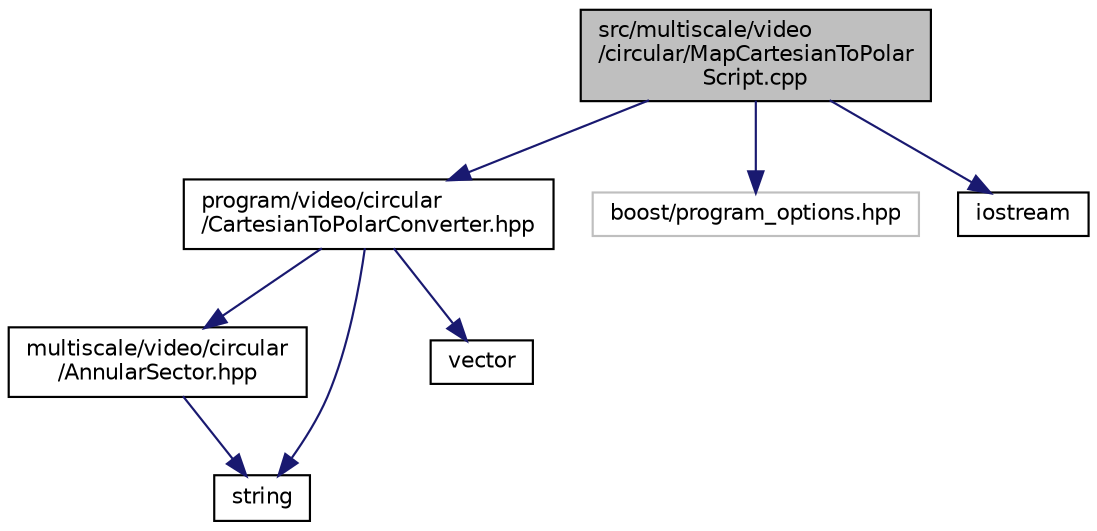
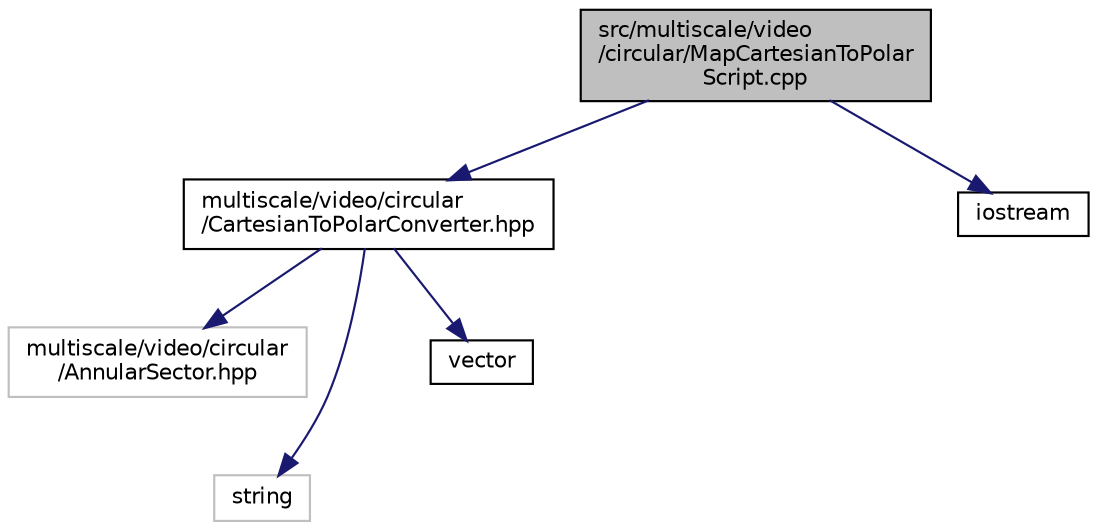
  digraph {
    node [color=black fillcolor=white fontname=Helvetica fontsize=10 shape=record style=filled]
    edge [color=midnightblue fontname=Helvetica fontsize=10 labelfontname=Helvetica labelfontsize=10 style=solid]
    n1 [fillcolor=grey75 fontcolor=black height=0.2 label="src/multiscale/video\l/circular/MapCartesianToPolar\lScript.cpp" width=0.4]
-   n2 [height=0.2 label="program/video/circular\l/CartesianToPolarConverter.hpp" width=0.4]
-   n3 [color=grey75 height=0.2 label="boost/program_options.hpp" width=0.4]
+   n2 [height=0.2 label="multiscale/video/circular\l/CartesianToPolarConverter.hpp" width=0.4]
    n4 [height=0.2 label=iostream width=0.4]
-   n5 [height=0.2 label="multiscale/video/circular\l/AnnularSector.hpp" width=0.4]
-   n6 [height=0.2 label=string width=0.4]
+   n5 [color=grey75 height=0.2 label="multiscale/video/circular\l/AnnularSector.hpp" width=0.4]
+   n6 [color=grey75 height=0.2 label=string width=0.4]
    n7 [height=0.2 label=vector width=0.4]
    n1 -> n2
-   n1 -> n3
    n1 -> n4
    n2 -> n5
    n2 -> n6
    n2 -> n7
-   n5 -> n6
  }
